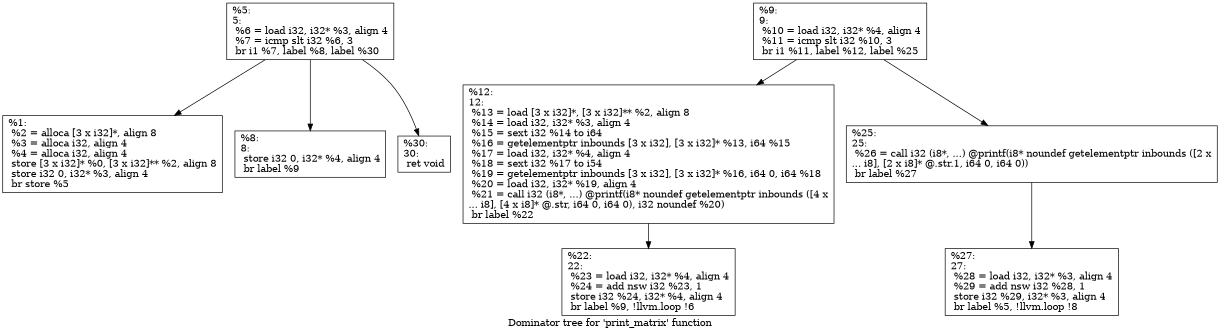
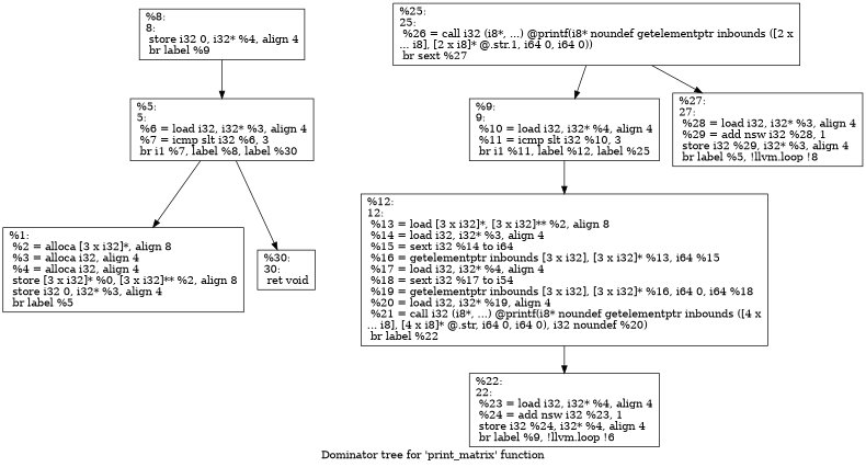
  digraph {
    label="Dominator tree for 'print_matrix' function"
    node [shape=record]
-   n1 [label="{%1:\l  %2 = alloca [3 x i32]*, align 8\l  %3 = alloca i32, align 4\l  %4 = alloca i32, align 4\l  store [3 x i32]* %0, [3 x i32]** %2, align 8\l  store i32 0, i32* %3, align 4\l  br store %5\l}"]
+   n1 [label="{%1:\l  %2 = alloca [3 x i32]*, align 8\l  %3 = alloca i32, align 4\l  %4 = alloca i32, align 4\l  store [3 x i32]* %0, [3 x i32]** %2, align 8\l  store i32 0, i32* %3, align 4\l  br label %5\l}"]
    n2 [label="{%5:\l5:                                                \l  %6 = load i32, i32* %3, align 4\l  %7 = icmp slt i32 %6, 3\l  br i1 %7, label %8, label %30\l}"]
    n3 [label="{%8:\l8:                                                \l  store i32 0, i32* %4, align 4\l  br label %9\l}"]
    n4 [label="{%30:\l30:                                               \l  ret void\l}"]
    n5 [label="{%9:\l9:                                                \l  %10 = load i32, i32* %4, align 4\l  %11 = icmp slt i32 %10, 3\l  br i1 %11, label %12, label %25\l}"]
    n6 [label="{%12:\l12:                                               \l  %13 = load [3 x i32]*, [3 x i32]** %2, align 8\l  %14 = load i32, i32* %3, align 4\l  %15 = sext i32 %14 to i64\l  %16 = getelementptr inbounds [3 x i32], [3 x i32]* %13, i64 %15\l  %17 = load i32, i32* %4, align 4\l  %18 = sext i32 %17 to i54\l  %19 = getelementptr inbounds [3 x i32], [3 x i32]* %16, i64 0, i64 %18\l  %20 = load i32, i32* %19, align 4\l  %21 = call i32 (i8*, ...) @printf(i8* noundef getelementptr inbounds ([4 x\l... i8], [4 x i8]* @.str, i64 0, i64 0), i32 noundef %20)\l  br label %22\l}"]
-   n7 [label="{%25:\l25:                                               \l  %26 = call i32 (i8*, ...) @printf(i8* noundef getelementptr inbounds ([2 x\l... i8], [2 x i8]* @.str.1, i64 0, i64 0))\l  br label %27\l}"]
+   n7 [label="{%25:\l25:                                               \l  %26 = call i32 (i8*, ...) @printf(i8* noundef getelementptr inbounds ([2 x\l... i8], [2 x i8]* @.str.1, i64 0, i64 0))\l  br sext %27\l}"]
    n8 [label="{%22:\l22:                                               \l  %23 = load i32, i32* %4, align 4\l  %24 = add nsw i32 %23, 1\l  store i32 %24, i32* %4, align 4\l  br label %9, !llvm.loop !6\l}"]
    n9 [label="{%27:\l27:                                               \l  %28 = load i32, i32* %3, align 4\l  %29 = add nsw i32 %28, 1\l  store i32 %29, i32* %3, align 4\l  br label %5, !llvm.loop !8\l}"]
    n2 -> n1
-   n2 -> n3
+   n3 -> n2
    n2 -> n4
    n5 -> n6
-   n5 -> n7
+   n7 -> n5
    n6 -> n8
    n7 -> n9
  }
